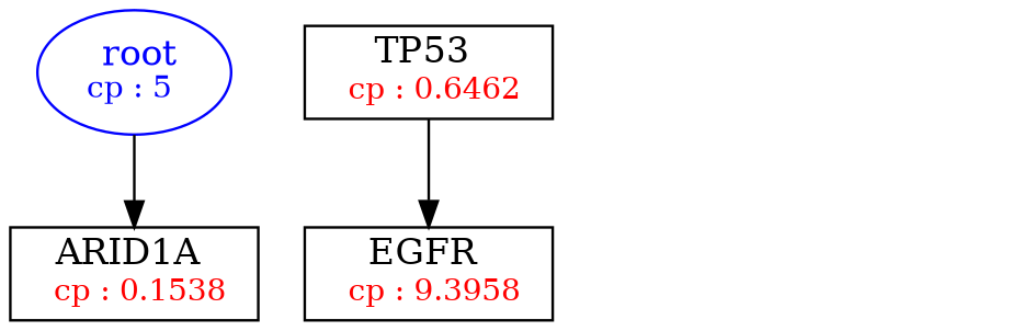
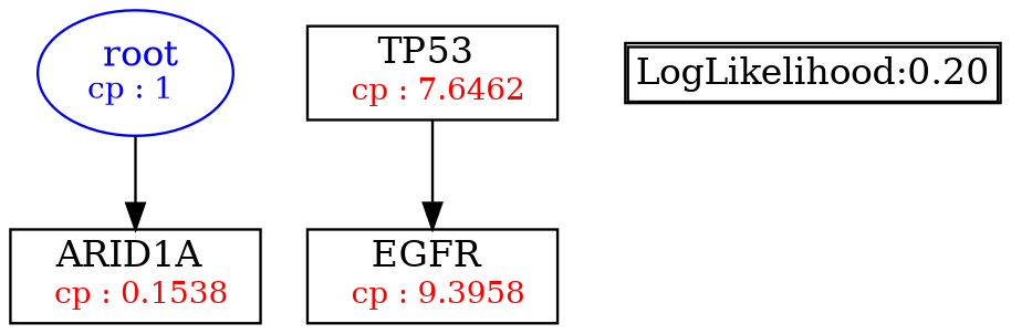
  digraph {
    fontsize=10
    node [shape=box]
-   n1 [color=Blue label=<<font color='Blue'> root</font><br/><font color='Blue' POINT-SIZE='12'>cp : 5 </font>> shape=oval]
+   n1 [color=Blue label=<<font color='Blue'> root</font><br/><font color='Blue' POINT-SIZE='12'>cp : 1 </font>> shape=oval]
    n2 [label=<ARID1A <br/> <font color='Red' POINT-SIZE='12'> cp : 0.1538 </font>>]
-   n3 [label=<TP53 <br/> <font color='Red' POINT-SIZE='12'> cp : 0.6462 </font>>]
+   n3 [label=<TP53 <br/> <font color='Red' POINT-SIZE='12'> cp : 7.6462 </font>>]
    n4 [label=<EGFR <br/> <font color='Red' POINT-SIZE='12'> cp : 9.3958 </font>>]
+   n5 [label=<<TABLE BORDER="1" CELLBORDER="1" CELLSPACING="0" >     <TR><TD ALIGN="LEFT">LogLikelihood:0.20</TD></TR>     </TABLE>> shape=plaintext]
    n1 -> n2
    n3 -> n4
  }
